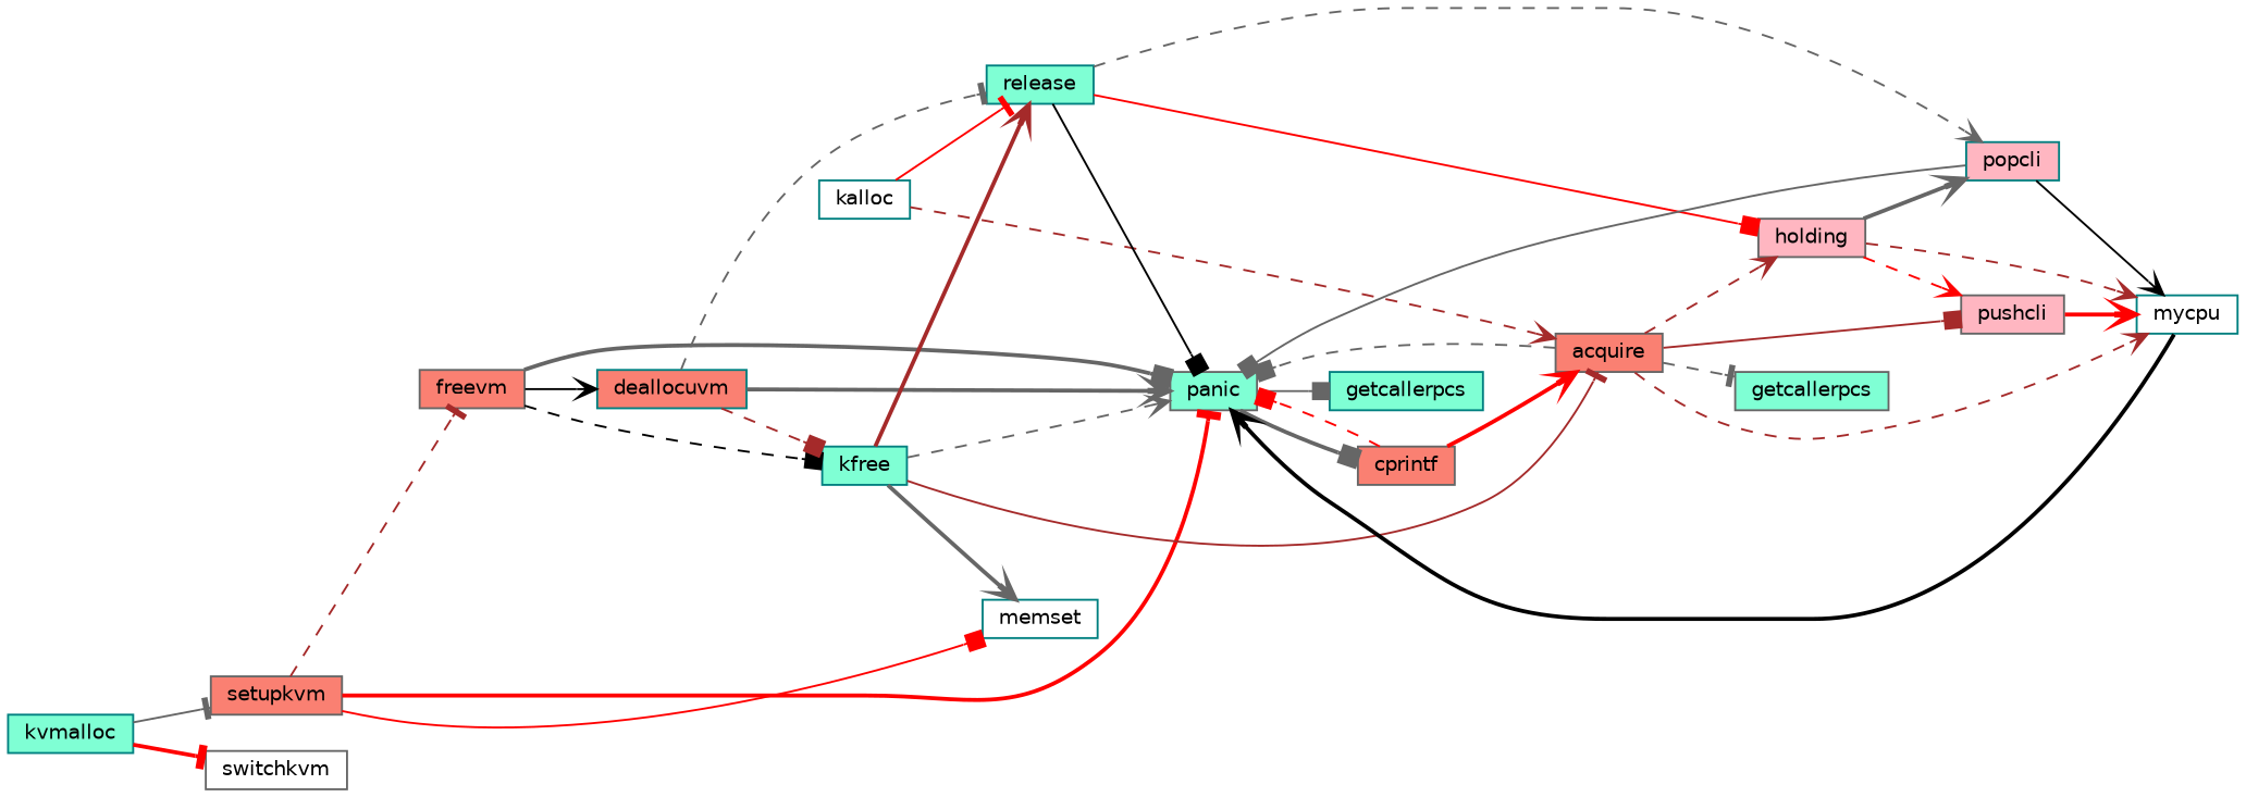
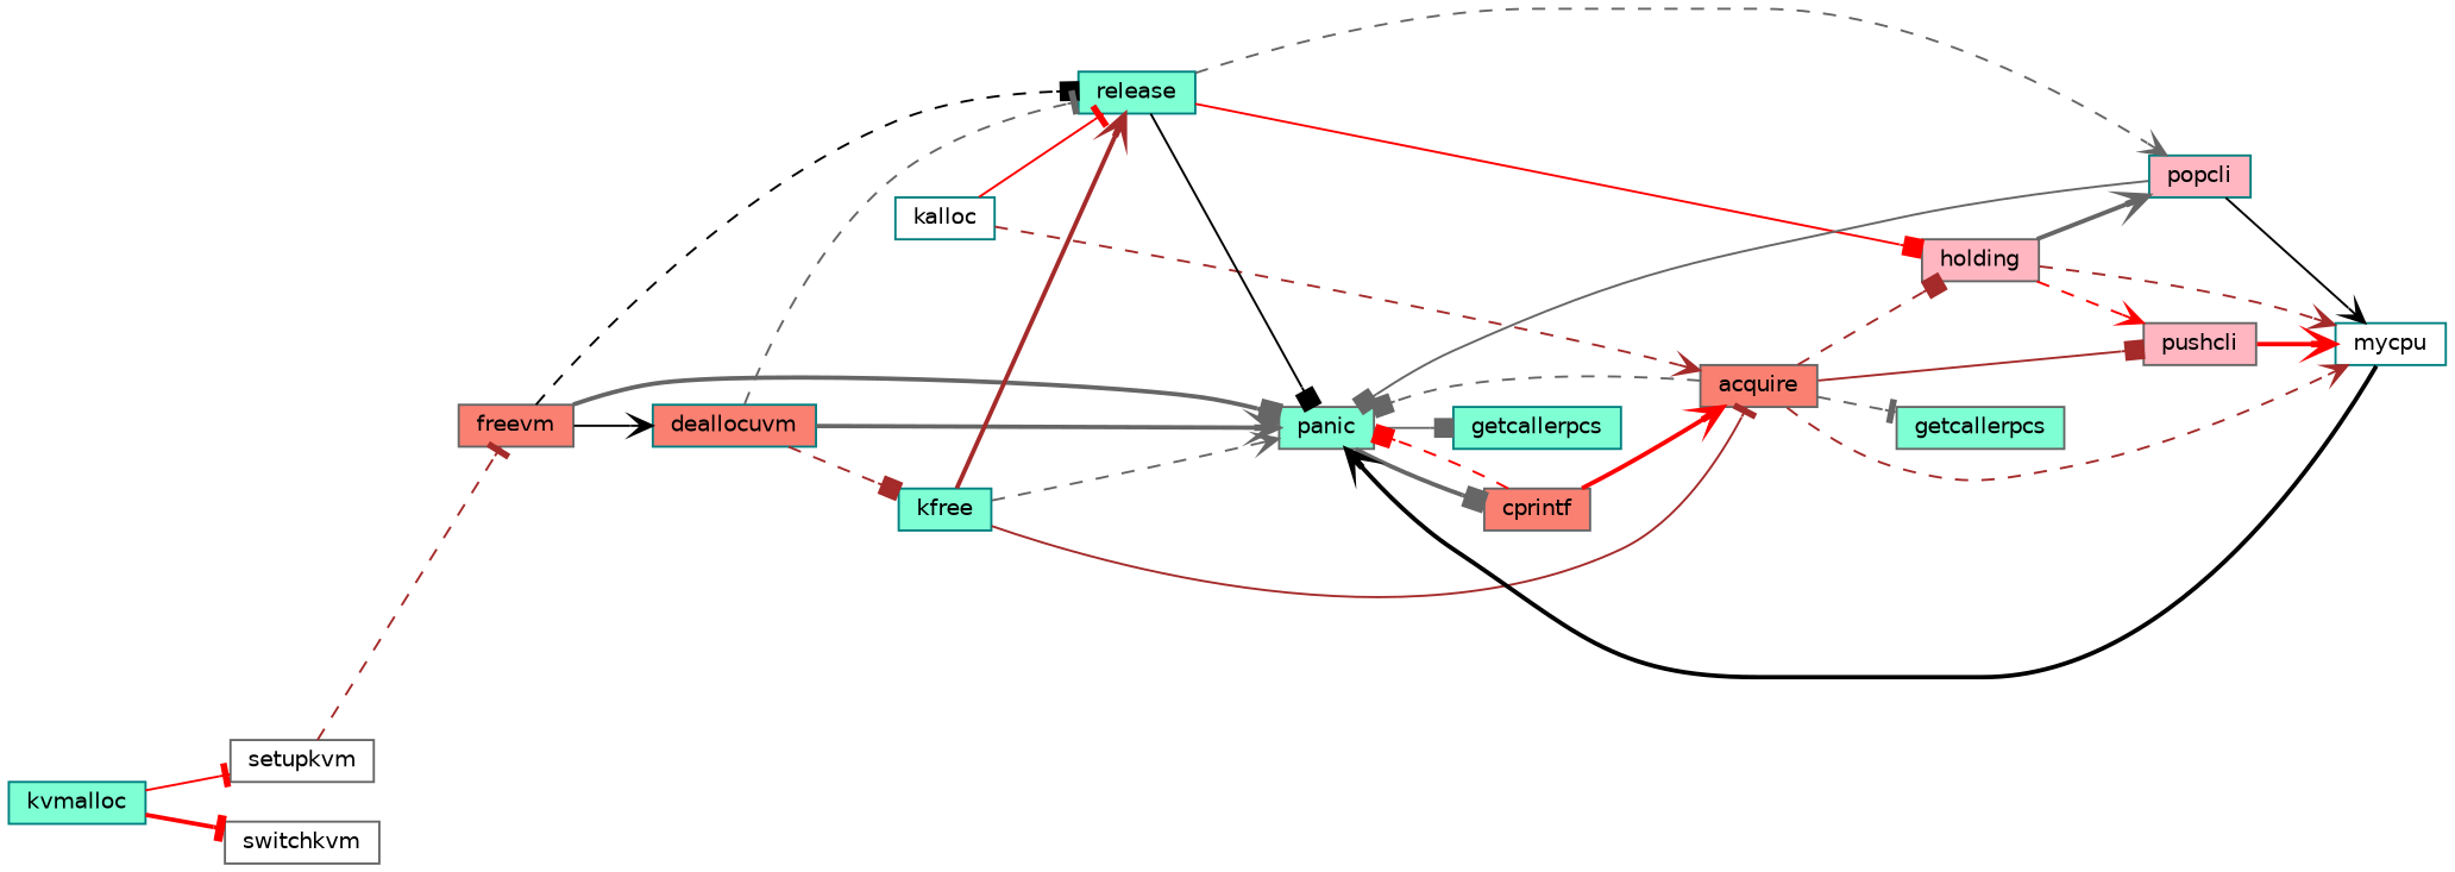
  digraph {
    rankdir=LR
    node [color=teal fillcolor=aquamarine fontname=Helvetica fontsize=10 shape=box style=filled]
    edge [arrowhead=vee color=gray40 fontname=Helvetica fontsize=10 labelfontname=Helvetica labelfontsize=10 style=dashed]
    n1 [fontcolor=black height=0.2 label=kvmalloc width=0.4]
-   n2 [color=gray40 fillcolor=salmon height=0.2 label=setupkvm width=0.4]
+   n2 [color=gray40 fillcolor=white height=0.2 label=setupkvm width=0.4]
    n3 [color=gray40 fillcolor=white height=0.2 label=switchkvm width=0.4]
    n4 [color=gray40 fillcolor=salmon height=0.2 label=freevm width=0.4]
    n5 [color=gray40 height=0.2 label=panic width=0.4]
-   n6 [fillcolor=white height=0.2 label=memset width=0.4]
    n7 [fillcolor=salmon height=0.2 label=deallocuvm width=0.4]
    n8 [height=0.2 label=kfree width=0.4]
    n9 [color=gray40 fillcolor=salmon height=0.2 label=cprintf width=0.4]
    n10 [height=0.2 label=getcallerpcs width=0.4]
    n11 [fillcolor=white height=0.2 label=kalloc width=0.4]
    n12 [color=gray40 fillcolor=salmon height=0.2 label=acquire width=0.4]
    n13 [height=0.2 label=release width=0.4]
    n14 [color=gray40 height=0.2 label=getcallerpcs width=0.4]
    n15 [color=gray40 fillcolor=lightpink height=0.2 label=holding width=0.4]
    n16 [fillcolor=white height=0.2 label=mycpu width=0.4]
    n17 [color=gray40 fillcolor=lightpink height=0.2 label=pushcli width=0.4]
    n18 [fillcolor=lightpink height=0.2 label=popcli width=0.4]
-   n1 -> n2 [arrowhead=tee style=solid]
+   n1 -> n2 [arrowhead=tee color=red style=solid]
    n1 -> n3 [arrowhead=tee color=red style=bold]
    n2 -> n4 [arrowhead=tee color=brown]
-   n2 -> n5 [arrowhead=tee color=red style=bold]
-   n2 -> n6 [arrowhead=box color=red style=solid]
    n4 -> n5 [arrowhead=box style=bold]
    n4 -> n7 [color=black style=solid]
-   n4 -> n8 [arrowhead=box color=black]
+   n4 -> n13 [arrowhead=box color=black]
    n5 -> n9 [arrowhead=box style=bold]
    n5 -> n10 [arrowhead=box style=solid]
    n7 -> n5 [style=bold]
    n7 -> n8 [arrowhead=box color=brown]
    n7 -> n13 [arrowhead=tee]
    n8 -> n5
-   n8 -> n6 [style=bold]
    n8 -> n12 [arrowhead=tee color=brown style=solid]
    n8 -> n13 [color=brown style=bold]
    n9 -> n5 [arrowhead=box color=red]
    n9 -> n12 [color=red style=bold]
    n11 -> n12 [color=brown]
    n11 -> n13 [arrowhead=tee color=red style=solid]
    n12 -> n5 [arrowhead=box]
    n12 -> n14 [arrowhead=tee]
-   n12 -> n15 [color=brown]
+   n12 -> n15 [arrowhead=box color=brown]
    n12 -> n16 [color=brown]
    n12 -> n17 [arrowhead=box color=brown style=solid]
    n13 -> n5 [arrowhead=box color=black style=solid]
    n13 -> n15 [arrowhead=box color=red style=solid]
    n13 -> n18
    n15 -> n16 [color=brown]
    n15 -> n17 [color=red]
    n15 -> n18 [style=bold]
    n16 -> n5 [color=black style=bold]
    n17 -> n16 [color=red style=bold]
    n18 -> n5 [arrowhead=box style=solid]
    n18 -> n16 [color=black style=solid]
  }
